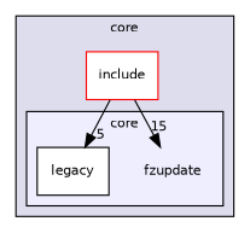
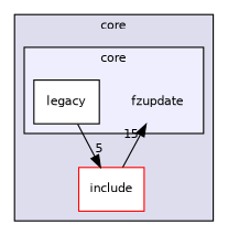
  digraph {
    compound=true
    node [fontname=Helvetica fontsize=10 shape=box fillcolor=white style=filled]
    edge [labeldistance=1.5 labelfontname=Helvetica labelfontsize=10]
    n1 [label=fzupdate shape=plaintext fillcolor="" style=""]
    n2 [label=legacy]
    n3 [color=red label=include]
    subgraph cluster_1 {
      bgcolor="#ddddee"
      fontname=Helvetica
      fontsize=10
      label=core
      pencolor=black
      n3
      subgraph cluster_2 {
        bgcolor="#eeeeff"
        fontname=Helvetica
        fontsize=10
        label=core
        pencolor=black
        n1
        n2
      }
    }
-   n3 -> n2 [headlabel=5]
+   n2 -> n3 [headlabel=5]
    n3 -> n1 [headlabel=15]
  }
